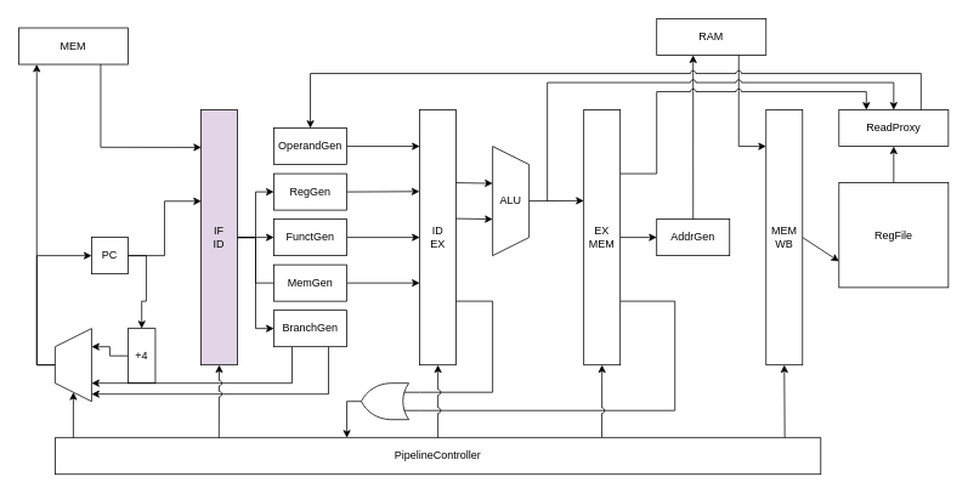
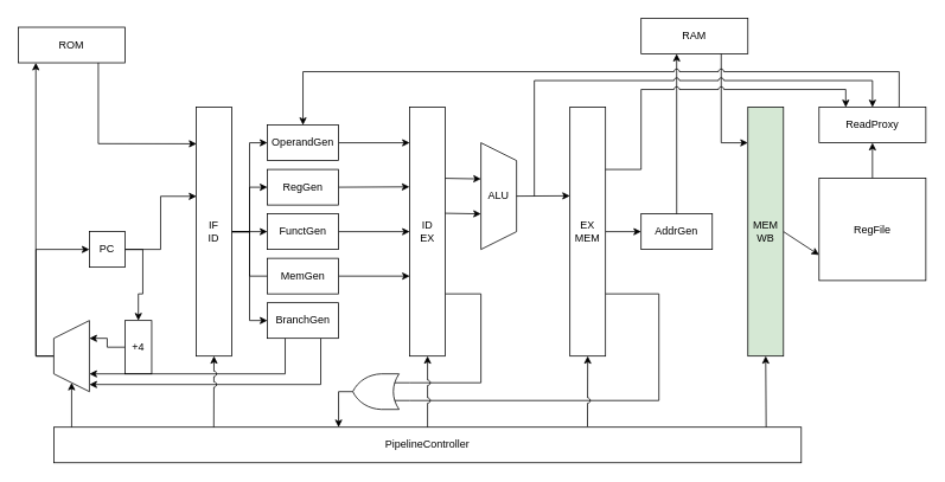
  <mxCell id="0" />
  <mxCell id="1" parent="0" />
  <mxCell id="2" style="edgeStyle=none;rounded=0;orthogonalLoop=1;jettySize=auto;html=1;exitX=0.75;exitY=1;exitDx=0;exitDy=0;entryX=0.009;entryY=0.147;entryDx=0;entryDy=0;entryPerimeter=0;" edge="1" parent="1" source="3" target="17"><mxGeometry relative="1" as="geometry"><Array as="points"><mxPoint x="110" y="161" /></Array></mxGeometry></mxCell>
- <mxCell id="3" value="MEM" style="rounded=0;whiteSpace=wrap;html=1;" vertex="1" parent="1"><mxGeometry x="20" y="30" width="120" height="40" as="geometry" /></mxCell>
+ <mxCell id="3" value="ROM" style="rounded=0;whiteSpace=wrap;html=1;" vertex="1" parent="1"><mxGeometry x="20" y="30" width="120" height="40" as="geometry" /></mxCell>
  <mxCell id="4" style="edgeStyle=orthogonalEdgeStyle;rounded=0;orthogonalLoop=1;jettySize=auto;html=1;exitX=1;exitY=0.5;exitDx=0;exitDy=0;entryX=0.5;entryY=0;entryDx=0;entryDy=0;" edge="1" parent="1" source="6" target="11"><mxGeometry relative="1" as="geometry" /></mxCell>
  <mxCell id="5" style="edgeStyle=orthogonalEdgeStyle;rounded=0;orthogonalLoop=1;jettySize=auto;html=1;exitX=1;exitY=0.5;exitDx=0;exitDy=0;entryX=0.007;entryY=0.358;entryDx=0;entryDy=0;entryPerimeter=0;" edge="1" parent="1" source="6" target="17"><mxGeometry relative="1" as="geometry" /></mxCell>
  <mxCell id="6" value="PC" style="rounded=0;whiteSpace=wrap;html=1;" vertex="1" parent="1"><mxGeometry x="100" y="260" width="40" height="40" as="geometry" /></mxCell>
  <mxCell id="7" style="edgeStyle=orthogonalEdgeStyle;rounded=0;orthogonalLoop=1;jettySize=auto;html=1;exitX=0.5;exitY=0;exitDx=0;exitDy=0;entryX=0.165;entryY=1;entryDx=0;entryDy=0;entryPerimeter=0;" edge="1" parent="1" source="9" target="3"><mxGeometry relative="1" as="geometry"><mxPoint x="40" y="80" as="targetPoint" /></mxGeometry></mxCell>
  <mxCell id="8" style="edgeStyle=orthogonalEdgeStyle;rounded=0;orthogonalLoop=1;jettySize=auto;html=1;exitX=0.5;exitY=0;exitDx=0;exitDy=0;entryX=0;entryY=0.5;entryDx=0;entryDy=0;" edge="1" parent="1" source="9" target="6"><mxGeometry relative="1" as="geometry" /></mxCell>
  <mxCell id="9" value="" style="shape=trapezoid;perimeter=trapezoidPerimeter;whiteSpace=wrap;html=1;fixedSize=1;direction=north;" vertex="1" parent="1"><mxGeometry x="60" y="360" width="40" height="80" as="geometry" /></mxCell>
  <mxCell id="10" style="edgeStyle=orthogonalEdgeStyle;rounded=0;orthogonalLoop=1;jettySize=auto;html=1;exitX=0;exitY=0.5;exitDx=0;exitDy=0;entryX=0.75;entryY=1;entryDx=0;entryDy=0;" edge="1" parent="1" source="11" target="9"><mxGeometry relative="1" as="geometry" /></mxCell>
  <mxCell id="11" value="+4" style="whiteSpace=wrap;html=1;aspect=fixed;" vertex="1" parent="1"><mxGeometry x="140" y="360" width="30" height="60" as="geometry" /></mxCell>
  <mxCell id="12" style="edgeStyle=none;rounded=0;orthogonalLoop=1;jettySize=auto;html=1;exitX=1;exitY=0.5;exitDx=0;exitDy=0;entryX=0;entryY=0.5;entryDx=0;entryDy=0;" edge="1" parent="1" source="17" target="33"><mxGeometry relative="1" as="geometry"><Array as="points"><mxPoint x="280" y="260" /></Array></mxGeometry></mxCell>
  <mxCell id="13" style="edgeStyle=none;rounded=0;orthogonalLoop=1;jettySize=auto;html=1;exitX=1;exitY=0.5;exitDx=0;exitDy=0;entryX=0;entryY=0.5;entryDx=0;entryDy=0;" edge="1" parent="1" source="17" target="31"><mxGeometry relative="1" as="geometry"><Array as="points"><mxPoint x="280" y="260" /><mxPoint x="280" y="210" /></Array></mxGeometry></mxCell>
+ <mxCell id="14" style="edgeStyle=none;rounded=0;orthogonalLoop=1;jettySize=auto;html=1;exitX=1;exitY=0.5;exitDx=0;exitDy=0;entryX=0;entryY=0.5;entryDx=0;entryDy=0;" edge="1" parent="1" source="17" target="29"><mxGeometry relative="1" as="geometry"><Array as="points"><mxPoint x="280" y="260" /><mxPoint x="280" y="160" /></Array></mxGeometry></mxCell>
  <mxCell id="15" style="edgeStyle=none;rounded=0;orthogonalLoop=1;jettySize=auto;html=1;exitX=1;exitY=0.5;exitDx=0;exitDy=0;entryX=0;entryY=0.5;entryDx=0;entryDy=0;" edge="1" parent="1" source="17" target="38"><mxGeometry relative="1" as="geometry"><Array as="points"><mxPoint x="280" y="260" /><mxPoint x="280" y="360" /></Array></mxGeometry></mxCell>
  <mxCell id="16" style="edgeStyle=none;rounded=0;orthogonalLoop=1;jettySize=auto;html=1;exitX=1;exitY=0.5;exitDx=0;exitDy=0;entryX=0;entryY=0.5;entryDx=0;entryDy=0;endArrow=none;" edge="1" parent="1" source="17" target="35"><mxGeometry relative="1" as="geometry"><Array as="points"><mxPoint x="280" y="260" /><mxPoint x="280" y="310" /></Array></mxGeometry></mxCell>
- <mxCell id="17" value="IF&lt;br&gt;ID" style="rounded=0;whiteSpace=wrap;html=1;fillColor=#e1d5e7;" vertex="1" parent="1"><mxGeometry x="220" y="120" width="40" height="280" as="geometry" /></mxCell>
+ <mxCell id="17" value="IF&lt;br&gt;ID" style="rounded=0;whiteSpace=wrap;html=1;" vertex="1" parent="1"><mxGeometry x="220" y="120" width="40" height="280" as="geometry" /></mxCell>
  <mxCell id="18" style="edgeStyle=none;rounded=0;orthogonalLoop=1;jettySize=auto;html=1;exitX=1;exitY=0.75;exitDx=0;exitDy=0;entryX=0;entryY=0.75;entryDx=0;entryDy=0;entryPerimeter=0;endArrow=none;" edge="1" parent="1" source="19" target="40"><mxGeometry relative="1" as="geometry"><Array as="points"><mxPoint x="540" y="330" /><mxPoint x="540" y="430" /></Array></mxGeometry></mxCell>
  <mxCell id="19" value="ID&lt;br&gt;EX" style="rounded=0;whiteSpace=wrap;html=1;" vertex="1" parent="1"><mxGeometry x="460" y="120" width="40" height="280" as="geometry" /></mxCell>
  <mxCell id="20" style="edgeStyle=none;rounded=0;orthogonalLoop=1;jettySize=auto;html=1;exitX=1;exitY=0.75;exitDx=0;exitDy=0;entryX=0;entryY=0.25;entryDx=0;entryDy=0;entryPerimeter=0;endArrow=none;" edge="1" parent="1" source="23" target="40"><mxGeometry relative="1" as="geometry"><Array as="points"><mxPoint x="740" y="330" /><mxPoint x="740" y="450" /></Array></mxGeometry></mxCell>
  <mxCell id="21" style="edgeStyle=none;rounded=0;orthogonalLoop=1;jettySize=auto;html=1;exitX=1;exitY=0.5;exitDx=0;exitDy=0;entryX=0;entryY=0.5;entryDx=0;entryDy=0;endArrow=classic;endFill=1;" edge="1" parent="1" source="23" target="43"><mxGeometry relative="1" as="geometry" /></mxCell>
  <mxCell id="22" style="edgeStyle=none;rounded=0;sketch=0;jumpStyle=arc;orthogonalLoop=1;jettySize=auto;html=1;entryX=0.5;entryY=1;entryDx=0;entryDy=0;shadow=0;endArrow=classic;endFill=1;exitX=0.714;exitY=-0.014;exitDx=0;exitDy=0;exitPerimeter=0;" edge="1" parent="1" source="27" target="23"><mxGeometry relative="1" as="geometry"><mxPoint x="660" y="460" as="sourcePoint" /></mxGeometry></mxCell>
  <mxCell id="23" value="EX&lt;br&gt;MEM" style="rounded=0;whiteSpace=wrap;html=1;" vertex="1" parent="1"><mxGeometry x="640" y="120" width="40" height="280" as="geometry" /></mxCell>
  <mxCell id="24" style="edgeStyle=none;rounded=0;sketch=0;jumpStyle=arc;orthogonalLoop=1;jettySize=auto;html=1;exitX=1;exitY=0.5;exitDx=0;exitDy=0;entryX=0;entryY=0.75;entryDx=0;entryDy=0;shadow=0;endArrow=classic;endFill=1;" edge="1" parent="1" source="26" target="46"><mxGeometry relative="1" as="geometry" /></mxCell>
  <mxCell id="25" style="edgeStyle=none;rounded=0;sketch=0;jumpStyle=arc;orthogonalLoop=1;jettySize=auto;html=1;entryX=0.5;entryY=1;entryDx=0;entryDy=0;shadow=0;endArrow=classic;endFill=1;exitX=0.953;exitY=0.005;exitDx=0;exitDy=0;exitPerimeter=0;" edge="1" parent="1" source="27" target="26"><mxGeometry relative="1" as="geometry"><mxPoint x="860" y="450" as="sourcePoint" /></mxGeometry></mxCell>
- <mxCell id="26" value="MEM&lt;br&gt;WB" style="rounded=0;whiteSpace=wrap;html=1;" vertex="1" parent="1"><mxGeometry x="840" y="120" width="40" height="280" as="geometry" /></mxCell>
+ <mxCell id="26" value="MEM&lt;br&gt;WB" style="rounded=0;whiteSpace=wrap;html=1;fillColor=#d5e8d4;" vertex="1" parent="1"><mxGeometry x="840" y="120" width="40" height="280" as="geometry" /></mxCell>
  <mxCell id="27" value="PipelineController" style="rounded=0;whiteSpace=wrap;html=1;" vertex="1" parent="1"><mxGeometry x="60" y="480" width="840" height="40" as="geometry" /></mxCell>
  <mxCell id="28" style="edgeStyle=none;rounded=0;orthogonalLoop=1;jettySize=auto;html=1;exitX=1;exitY=0.5;exitDx=0;exitDy=0;" edge="1" parent="1" source="29"><mxGeometry relative="1" as="geometry"><mxPoint x="460" y="160" as="targetPoint" /></mxGeometry></mxCell>
  <mxCell id="29" value="OperandGen" style="rounded=0;whiteSpace=wrap;html=1;" vertex="1" parent="1"><mxGeometry x="300" y="140" width="80" height="40" as="geometry" /></mxCell>
  <mxCell id="30" style="edgeStyle=none;rounded=0;orthogonalLoop=1;jettySize=auto;html=1;exitX=1;exitY=0.5;exitDx=0;exitDy=0;entryX=-0.008;entryY=0.32;entryDx=0;entryDy=0;entryPerimeter=0;" edge="1" parent="1" source="31" target="19"><mxGeometry relative="1" as="geometry" /></mxCell>
  <mxCell id="31" value="&lt;span&gt;RegGen&lt;/span&gt;" style="rounded=0;whiteSpace=wrap;html=1;" vertex="1" parent="1"><mxGeometry x="300" y="190" width="80" height="40" as="geometry" /></mxCell>
  <mxCell id="32" style="edgeStyle=none;rounded=0;orthogonalLoop=1;jettySize=auto;html=1;exitX=1;exitY=0.5;exitDx=0;exitDy=0;entryX=0;entryY=0.5;entryDx=0;entryDy=0;" edge="1" parent="1" source="33" target="19"><mxGeometry relative="1" as="geometry" /></mxCell>
  <mxCell id="33" value="FunctGen" style="rounded=0;whiteSpace=wrap;html=1;" vertex="1" parent="1"><mxGeometry x="300" y="240" width="80" height="40" as="geometry" /></mxCell>
  <mxCell id="34" style="edgeStyle=none;rounded=0;orthogonalLoop=1;jettySize=auto;html=1;exitX=1;exitY=0.5;exitDx=0;exitDy=0;" edge="1" parent="1" source="35"><mxGeometry relative="1" as="geometry"><mxPoint x="460" y="310" as="targetPoint" /></mxGeometry></mxCell>
  <mxCell id="35" value="MemGen" style="rounded=0;whiteSpace=wrap;html=1;" vertex="1" parent="1"><mxGeometry x="300" y="290" width="80" height="40" as="geometry" /></mxCell>
  <mxCell id="36" style="edgeStyle=orthogonalEdgeStyle;rounded=0;orthogonalLoop=1;jettySize=auto;html=1;exitX=0.25;exitY=1;exitDx=0;exitDy=0;entryX=0.25;entryY=1;entryDx=0;entryDy=0;" edge="1" parent="1" source="38" target="9"><mxGeometry relative="1" as="geometry"><mxPoint x="101" y="420" as="targetPoint" /><Array as="points"><mxPoint x="320" y="420" /></Array></mxGeometry></mxCell>
  <mxCell id="37" style="edgeStyle=orthogonalEdgeStyle;rounded=0;orthogonalLoop=1;jettySize=auto;html=1;exitX=0.75;exitY=1;exitDx=0;exitDy=0;" edge="1" parent="1" source="38"><mxGeometry relative="1" as="geometry"><mxPoint x="100" y="432" as="targetPoint" /><Array as="points"><mxPoint x="360" y="432" /></Array></mxGeometry></mxCell>
  <mxCell id="38" value="BranchGen" style="rounded=0;whiteSpace=wrap;html=1;" vertex="1" parent="1"><mxGeometry x="300" y="340" width="80" height="40" as="geometry" /></mxCell>
  <mxCell id="39" style="edgeStyle=none;rounded=0;orthogonalLoop=1;jettySize=auto;html=1;entryX=0.381;entryY=0;entryDx=0;entryDy=0;entryPerimeter=0;exitX=1;exitY=0.5;exitDx=0;exitDy=0;exitPerimeter=0;anchorPointDirection=1;" edge="1" parent="1" source="40" target="27"><mxGeometry relative="1" as="geometry"><mxPoint x="378" y="440" as="sourcePoint" /><Array as="points"><mxPoint x="380" y="440" /></Array></mxGeometry></mxCell>
  <mxCell id="40" value="" style="verticalLabelPosition=bottom;shadow=0;dashed=0;align=center;html=1;verticalAlign=top;shape=mxgraph.electrical.logic_gates.logic_gate;operation=or;direction=west;" vertex="1" parent="1"><mxGeometry x="380" y="420" width="80" height="40" as="geometry" /></mxCell>
  <mxCell id="41" value="ALU" style="shape=trapezoid;perimeter=trapezoidPerimeter;whiteSpace=wrap;html=1;fixedSize=1;direction=south;" vertex="1" parent="1"><mxGeometry x="540" y="160" width="40" height="120" as="geometry" /></mxCell>
  <mxCell id="42" value="RAM" style="rounded=0;whiteSpace=wrap;html=1;" vertex="1" parent="1"><mxGeometry x="720" y="20" width="120" height="40" as="geometry" /></mxCell>
  <mxCell id="43" value="&lt;span&gt;AddrGen&lt;/span&gt;" style="rounded=0;whiteSpace=wrap;html=1;" vertex="1" parent="1"><mxGeometry x="720" y="240" width="80" height="40" as="geometry" /></mxCell>
  <mxCell id="44" value="ReadProxy" style="rounded=0;whiteSpace=wrap;html=1;" vertex="1" parent="1"><mxGeometry x="920" y="120" width="120" height="40" as="geometry" /></mxCell>
  <mxCell id="45" style="edgeStyle=none;rounded=0;sketch=0;jumpStyle=arc;orthogonalLoop=1;jettySize=auto;html=1;exitX=0.5;exitY=0;exitDx=0;exitDy=0;entryX=0.5;entryY=1;entryDx=0;entryDy=0;shadow=0;endArrow=classic;endFill=1;" edge="1" parent="1" source="46" target="44"><mxGeometry relative="1" as="geometry" /></mxCell>
  <mxCell id="46" value="RegFile" style="rounded=0;whiteSpace=wrap;html=1;" vertex="1" parent="1"><mxGeometry x="920" y="200" width="120" height="115" as="geometry" /></mxCell>
  <mxCell id="47" value="" style="endArrow=classic;html=1;entryX=0;entryY=0.5;entryDx=0;entryDy=0;" edge="1" parent="1" target="9"><mxGeometry width="50" height="50" relative="1" as="geometry"><mxPoint x="80" y="480" as="sourcePoint" /><mxPoint x="130" y="430" as="targetPoint" /></mxGeometry></mxCell>
  <mxCell id="48" value="" style="endArrow=classic;html=1;entryX=0.339;entryY=1;entryDx=0;entryDy=0;entryPerimeter=0;" edge="1" parent="1" target="41"><mxGeometry width="50" height="50" relative="1" as="geometry"><mxPoint x="500" y="200" as="sourcePoint" /><mxPoint x="550" y="150" as="targetPoint" /></mxGeometry></mxCell>
  <mxCell id="49" value="" style="endArrow=classic;html=1;entryX=0.339;entryY=1;entryDx=0;entryDy=0;entryPerimeter=0;" edge="1" parent="1"><mxGeometry width="50" height="50" relative="1" as="geometry"><mxPoint x="500" y="239.32" as="sourcePoint" /><mxPoint x="540" y="240" as="targetPoint" /></mxGeometry></mxCell>
  <mxCell id="50" value="" style="endArrow=classic;html=1;exitX=0.5;exitY=0;exitDx=0;exitDy=0;" edge="1" parent="1" source="41"><mxGeometry width="50" height="50" relative="1" as="geometry"><mxPoint x="600" y="220" as="sourcePoint" /><mxPoint x="640" y="219.71" as="targetPoint" /></mxGeometry></mxCell>
  <mxCell id="51" style="edgeStyle=none;rounded=0;orthogonalLoop=1;jettySize=auto;html=1;exitX=0.5;exitY=0;exitDx=0;exitDy=0;endArrow=classic;endFill=1;jumpStyle=none;sketch=0;shadow=0;entryX=0.333;entryY=1;entryDx=0;entryDy=0;entryPerimeter=0;" edge="1" parent="1" source="43" target="42"><mxGeometry relative="1" as="geometry"><mxPoint x="760" y="80" as="targetPoint" /></mxGeometry></mxCell>
  <mxCell id="52" value="" style="endArrow=classic;html=1;shadow=0;exitX=0.75;exitY=1;exitDx=0;exitDy=0;entryX=0;entryY=0.143;entryDx=0;entryDy=0;entryPerimeter=0;rounded=0;" edge="1" parent="1" source="42" target="26"><mxGeometry width="50" height="50" relative="1" as="geometry"><mxPoint x="787" y="180" as="sourcePoint" /><mxPoint x="880" y="170" as="targetPoint" /><Array as="points"><mxPoint x="810" y="160" /></Array></mxGeometry></mxCell>
  <mxCell id="53" style="edgeStyle=none;rounded=0;orthogonalLoop=1;jettySize=auto;html=1;exitX=0.75;exitY=0;exitDx=0;exitDy=0;entryX=0.5;entryY=0;entryDx=0;entryDy=0;endArrow=classic;endFill=1;jumpStyle=arc;" edge="1" parent="1" source="44" target="29"><mxGeometry relative="1" as="geometry"><Array as="points"><mxPoint x="1010" y="80" /><mxPoint x="340" y="80" /></Array></mxGeometry></mxCell>
  <mxCell id="54" style="edgeStyle=none;rounded=0;sketch=0;jumpStyle=arc;orthogonalLoop=1;jettySize=auto;html=1;entryX=0.5;entryY=0;entryDx=0;entryDy=0;shadow=0;endArrow=classic;endFill=1;" edge="1" parent="1" target="44"><mxGeometry relative="1" as="geometry"><mxPoint x="600" y="220" as="sourcePoint" /><Array as="points"><mxPoint x="600" y="90" /><mxPoint x="980" y="90" /></Array></mxGeometry></mxCell>
  <mxCell id="55" style="edgeStyle=none;rounded=0;sketch=0;jumpStyle=arc;orthogonalLoop=1;jettySize=auto;html=1;exitX=1;exitY=0.25;exitDx=0;exitDy=0;entryX=0.25;entryY=0;entryDx=0;entryDy=0;shadow=0;endArrow=classic;endFill=1;" edge="1" parent="1" source="23" target="44"><mxGeometry relative="1" as="geometry"><Array as="points"><mxPoint x="720" y="190" /><mxPoint x="720" y="100" /><mxPoint x="950" y="100" /></Array></mxGeometry></mxCell>
  <mxCell id="56" style="edgeStyle=none;rounded=0;sketch=0;jumpStyle=arc;orthogonalLoop=1;jettySize=auto;html=1;entryX=0.5;entryY=1;entryDx=0;entryDy=0;shadow=0;endArrow=classic;endFill=1;exitX=0.214;exitY=0;exitDx=0;exitDy=0;exitPerimeter=0;" edge="1" parent="1" source="27" target="17"><mxGeometry relative="1" as="geometry"><mxPoint x="240" y="460" as="sourcePoint" /></mxGeometry></mxCell>
  <mxCell id="57" style="edgeStyle=none;rounded=0;sketch=0;jumpStyle=arc;orthogonalLoop=1;jettySize=auto;html=1;shadow=0;endArrow=classic;endFill=1;exitX=0.5;exitY=0;exitDx=0;exitDy=0;entryX=0.5;entryY=1;entryDx=0;entryDy=0;" edge="1" parent="1" source="27" target="19"><mxGeometry relative="1" as="geometry" /></mxCell>
